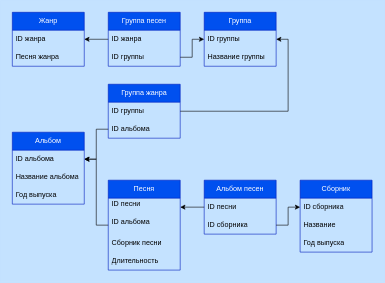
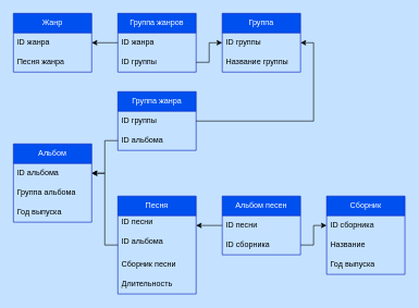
  <mxCell id="0" />
  <mxCell id="1" parent="0" />
  <mxCell id="2" value="&lt;font style=&quot;vertical-align: inherit;&quot;&gt;&lt;font style=&quot;vertical-align: inherit;&quot;&gt;Жанр&lt;/font&gt;&lt;/font&gt;" style="swimlane;fontStyle=0;childLayout=stackLayout;horizontal=1;startSize=30;horizontalStack=0;resizeParent=1;resizeParentMax=0;resizeLast=0;collapsible=1;marginBottom=0;whiteSpace=wrap;html=1;fillColor=#0050ef;strokeColor=#001DBC;fontColor=#ffffff;" vertex="1" parent="1"><mxGeometry x="20" y="20" width="120" height="90" as="geometry" /></mxCell>
  <mxCell id="3" value="&lt;font style=&quot;vertical-align: inherit;&quot;&gt;&lt;font style=&quot;vertical-align: inherit;&quot;&gt;ID жанра&lt;/font&gt;&lt;/font&gt;" style="text;strokeColor=none;fillColor=none;align=left;verticalAlign=middle;spacingLeft=4;spacingRight=4;overflow=hidden;points=[[0,0.5],[1,0.5]];portConstraint=eastwest;rotatable=0;whiteSpace=wrap;html=1;" vertex="1" parent="2"><mxGeometry y="30" width="120" height="30" as="geometry" /></mxCell>
  <mxCell id="4" value="&lt;font style=&quot;vertical-align: inherit;&quot;&gt;&lt;font style=&quot;vertical-align: inherit;&quot;&gt;Песня жанра&lt;/font&gt;&lt;/font&gt;" style="text;strokeColor=none;fillColor=none;align=left;verticalAlign=middle;spacingLeft=4;spacingRight=4;overflow=hidden;points=[[0,0.5],[1,0.5]];portConstraint=eastwest;rotatable=0;whiteSpace=wrap;html=1;" vertex="1" parent="2"><mxGeometry y="60" width="120" height="30" as="geometry" /></mxCell>
- <mxCell id="5" value="Группа песен" style="swimlane;fontStyle=0;childLayout=stackLayout;horizontal=1;startSize=30;horizontalStack=0;resizeParent=1;resizeParentMax=0;resizeLast=0;collapsible=1;marginBottom=0;whiteSpace=wrap;html=1;fillColor=#0050ef;fontColor=#ffffff;strokeColor=#001DBC;" vertex="1" parent="1"><mxGeometry x="180" y="20" width="120" height="90" as="geometry" /></mxCell>
+ <mxCell id="5" value="Группа жанров" style="swimlane;fontStyle=0;childLayout=stackLayout;horizontal=1;startSize=30;horizontalStack=0;resizeParent=1;resizeParentMax=0;resizeLast=0;collapsible=1;marginBottom=0;whiteSpace=wrap;html=1;fillColor=#0050ef;fontColor=#ffffff;strokeColor=#001DBC;" vertex="1" parent="1"><mxGeometry x="180" y="20" width="120" height="90" as="geometry" /></mxCell>
  <mxCell id="6" value="ID жанра" style="text;strokeColor=none;fillColor=none;align=left;verticalAlign=middle;spacingLeft=4;spacingRight=4;overflow=hidden;points=[[0,0.5],[1,0.5]];portConstraint=eastwest;rotatable=0;whiteSpace=wrap;html=1;" vertex="1" parent="5"><mxGeometry y="30" width="120" height="30" as="geometry" /></mxCell>
  <mxCell id="7" value="ID группы" style="text;strokeColor=none;fillColor=none;align=left;verticalAlign=middle;spacingLeft=4;spacingRight=4;overflow=hidden;points=[[0,0.5],[1,0.5]];portConstraint=eastwest;rotatable=0;whiteSpace=wrap;html=1;" vertex="1" parent="5"><mxGeometry y="60" width="120" height="30" as="geometry" /></mxCell>
  <mxCell id="8" value="Группа" style="swimlane;fontStyle=0;childLayout=stackLayout;horizontal=1;startSize=30;horizontalStack=0;resizeParent=1;resizeParentMax=0;resizeLast=0;collapsible=1;marginBottom=0;whiteSpace=wrap;html=1;fillColor=#0050ef;fontColor=#ffffff;strokeColor=#001DBC;" vertex="1" parent="1"><mxGeometry x="340" y="20" width="120" height="90" as="geometry" /></mxCell>
  <mxCell id="9" value="&lt;font style=&quot;vertical-align: inherit;&quot;&gt;&lt;font style=&quot;vertical-align: inherit;&quot;&gt;ID группы&lt;/font&gt;&lt;/font&gt;" style="text;strokeColor=none;fillColor=none;align=left;verticalAlign=middle;spacingLeft=4;spacingRight=4;overflow=hidden;points=[[0,0.5],[1,0.5]];portConstraint=eastwest;rotatable=0;whiteSpace=wrap;html=1;" vertex="1" parent="8"><mxGeometry y="30" width="120" height="30" as="geometry" /></mxCell>
  <mxCell id="10" value="Название группы" style="text;strokeColor=none;fillColor=none;align=left;verticalAlign=middle;spacingLeft=4;spacingRight=4;overflow=hidden;points=[[0,0.5],[1,0.5]];portConstraint=eastwest;rotatable=0;whiteSpace=wrap;html=1;" vertex="1" parent="8"><mxGeometry y="60" width="120" height="30" as="geometry" /></mxCell>
  <mxCell id="11" value="Песня" style="swimlane;fontStyle=0;childLayout=stackLayout;horizontal=1;startSize=30;horizontalStack=0;resizeParent=1;resizeParentMax=0;resizeLast=0;collapsible=1;marginBottom=0;whiteSpace=wrap;html=1;fillColor=#0050ef;fontColor=#ffffff;strokeColor=#001DBC;" vertex="1" parent="1"><mxGeometry x="180" y="300" width="120" height="150" as="geometry" /></mxCell>
  <mxCell id="12" value="&lt;font style=&quot;vertical-align: inherit;&quot;&gt;&lt;font style=&quot;vertical-align: inherit;&quot;&gt;&lt;font style=&quot;vertical-align: inherit;&quot;&gt;&lt;font style=&quot;vertical-align: inherit;&quot;&gt;&lt;font style=&quot;vertical-align: inherit;&quot;&gt;&lt;font style=&quot;vertical-align: inherit;&quot;&gt;ID песни&lt;br&gt;&lt;br&gt;&lt;/font&gt;&lt;/font&gt;&lt;/font&gt;&lt;/font&gt;&lt;/font&gt;&lt;/font&gt;" style="text;strokeColor=none;fillColor=none;align=left;verticalAlign=middle;spacingLeft=4;spacingRight=4;overflow=hidden;points=[[0,0.5],[1,0.5]];portConstraint=eastwest;rotatable=0;whiteSpace=wrap;html=1;" vertex="1" parent="11"><mxGeometry y="30" width="120" height="30" as="geometry" /></mxCell>
  <mxCell id="13" value="&lt;font style=&quot;vertical-align: inherit;&quot;&gt;&lt;font style=&quot;vertical-align: inherit;&quot;&gt;&lt;font style=&quot;vertical-align: inherit;&quot;&gt;&lt;font style=&quot;vertical-align: inherit;&quot;&gt;&lt;font style=&quot;vertical-align: inherit;&quot;&gt;&lt;font style=&quot;vertical-align: inherit;&quot;&gt;&lt;font style=&quot;vertical-align: inherit;&quot;&gt;&lt;font style=&quot;vertical-align: inherit;&quot;&gt;ID альбома&lt;/font&gt;&lt;/font&gt;&lt;br&gt;&lt;br&gt;&lt;/font&gt;&lt;/font&gt;&lt;/font&gt;&lt;/font&gt;&lt;/font&gt;&lt;/font&gt;" style="text;strokeColor=none;fillColor=none;align=left;verticalAlign=middle;spacingLeft=4;spacingRight=4;overflow=hidden;points=[[0,0.5],[1,0.5]];portConstraint=eastwest;rotatable=0;whiteSpace=wrap;html=1;" vertex="1" parent="11"><mxGeometry y="60" width="120" height="30" as="geometry" /></mxCell>
  <mxCell id="14" value="&lt;font style=&quot;vertical-align: inherit;&quot;&gt;&lt;font style=&quot;vertical-align: inherit;&quot;&gt;&lt;font style=&quot;vertical-align: inherit;&quot;&gt;&lt;font style=&quot;vertical-align: inherit;&quot;&gt;&lt;font style=&quot;vertical-align: inherit;&quot;&gt;&lt;font style=&quot;vertical-align: inherit;&quot;&gt;&lt;font style=&quot;vertical-align: inherit;&quot;&gt;&lt;font style=&quot;vertical-align: inherit;&quot;&gt;Сборник песни&lt;/font&gt;&lt;/font&gt;&lt;br&gt;&lt;/font&gt;&lt;/font&gt;&lt;/font&gt;&lt;/font&gt;&lt;/font&gt;&lt;/font&gt;" style="text;strokeColor=none;fillColor=none;align=left;verticalAlign=middle;spacingLeft=4;spacingRight=4;overflow=hidden;points=[[0,0.5],[1,0.5]];portConstraint=eastwest;rotatable=0;whiteSpace=wrap;html=1;" vertex="1" parent="11"><mxGeometry y="90" width="120" height="30" as="geometry" /></mxCell>
  <mxCell id="15" value="&lt;font style=&quot;vertical-align: inherit;&quot;&gt;&lt;font style=&quot;vertical-align: inherit;&quot;&gt;&lt;font style=&quot;vertical-align: inherit;&quot;&gt;&lt;font style=&quot;vertical-align: inherit;&quot;&gt;&lt;font style=&quot;vertical-align: inherit;&quot;&gt;&lt;font style=&quot;vertical-align: inherit;&quot;&gt;&lt;font style=&quot;vertical-align: inherit;&quot;&gt;&lt;font style=&quot;vertical-align: inherit;&quot;&gt;&lt;font style=&quot;vertical-align: inherit;&quot;&gt;&lt;font style=&quot;vertical-align: inherit;&quot;&gt;Длительность&lt;/font&gt;&lt;/font&gt;&lt;/font&gt;&lt;/font&gt;&lt;br&gt;&lt;/font&gt;&lt;/font&gt;&lt;/font&gt;&lt;/font&gt;&lt;/font&gt;&lt;/font&gt;" style="text;strokeColor=none;fillColor=none;align=left;verticalAlign=middle;spacingLeft=4;spacingRight=4;overflow=hidden;points=[[0,0.5],[1,0.5]];portConstraint=eastwest;rotatable=0;whiteSpace=wrap;html=1;" vertex="1" parent="11"><mxGeometry y="120" width="120" height="30" as="geometry" /></mxCell>
  <mxCell id="16" value="&lt;font style=&quot;vertical-align: inherit;&quot;&gt;&lt;font style=&quot;vertical-align: inherit;&quot;&gt;Альбом&lt;/font&gt;&lt;/font&gt;" style="swimlane;fontStyle=0;childLayout=stackLayout;horizontal=1;startSize=30;horizontalStack=0;resizeParent=1;resizeParentMax=0;resizeLast=0;collapsible=1;marginBottom=0;whiteSpace=wrap;html=1;fillColor=#0050ef;fontColor=#ffffff;strokeColor=#001DBC;" vertex="1" parent="1"><mxGeometry x="20" y="220" width="120" height="120" as="geometry" /></mxCell>
  <mxCell id="17" value="ID альбома" style="text;strokeColor=none;fillColor=none;align=left;verticalAlign=middle;spacingLeft=4;spacingRight=4;overflow=hidden;points=[[0,0.5],[1,0.5]];portConstraint=eastwest;rotatable=0;whiteSpace=wrap;html=1;" vertex="1" parent="16"><mxGeometry y="30" width="120" height="30" as="geometry" /></mxCell>
- <mxCell id="18" value="Название альбома" style="text;strokeColor=none;fillColor=none;align=left;verticalAlign=middle;spacingLeft=4;spacingRight=4;overflow=hidden;points=[[0,0.5],[1,0.5]];portConstraint=eastwest;rotatable=0;whiteSpace=wrap;html=1;" vertex="1" parent="16"><mxGeometry y="60" width="120" height="30" as="geometry" /></mxCell>
+ <mxCell id="18" value="Группа альбома" style="text;strokeColor=none;fillColor=none;align=left;verticalAlign=middle;spacingLeft=4;spacingRight=4;overflow=hidden;points=[[0,0.5],[1,0.5]];portConstraint=eastwest;rotatable=0;whiteSpace=wrap;html=1;" vertex="1" parent="16"><mxGeometry y="60" width="120" height="30" as="geometry" /></mxCell>
  <mxCell id="19" value="Год выпуска&amp;nbsp;" style="text;strokeColor=none;fillColor=none;align=left;verticalAlign=middle;spacingLeft=4;spacingRight=4;overflow=hidden;points=[[0,0.5],[1,0.5]];portConstraint=eastwest;rotatable=0;whiteSpace=wrap;html=1;" vertex="1" parent="16"><mxGeometry y="90" width="120" height="30" as="geometry" /></mxCell>
  <mxCell id="20" value="&lt;font style=&quot;vertical-align: inherit;&quot;&gt;&lt;font style=&quot;vertical-align: inherit;&quot;&gt;Группа жанра&lt;/font&gt;&lt;/font&gt;" style="swimlane;fontStyle=0;childLayout=stackLayout;horizontal=1;startSize=30;horizontalStack=0;resizeParent=1;resizeParentMax=0;resizeLast=0;collapsible=1;marginBottom=0;whiteSpace=wrap;html=1;fillColor=#0050ef;fontColor=#ffffff;strokeColor=#001DBC;" vertex="1" parent="1"><mxGeometry x="180" y="140" width="120" height="90" as="geometry" /></mxCell>
  <mxCell id="21" value="ID группы" style="text;strokeColor=none;fillColor=none;align=left;verticalAlign=middle;spacingLeft=4;spacingRight=4;overflow=hidden;points=[[0,0.5],[1,0.5]];portConstraint=eastwest;rotatable=0;whiteSpace=wrap;html=1;" vertex="1" parent="20"><mxGeometry y="30" width="120" height="30" as="geometry" /></mxCell>
  <mxCell id="22" value="ID альбома" style="text;strokeColor=none;fillColor=none;align=left;verticalAlign=middle;spacingLeft=4;spacingRight=4;overflow=hidden;points=[[0,0.5],[1,0.5]];portConstraint=eastwest;rotatable=0;whiteSpace=wrap;html=1;" vertex="1" parent="20"><mxGeometry y="60" width="120" height="30" as="geometry" /></mxCell>
  <mxCell id="23" value="Альбом песен" style="swimlane;fontStyle=0;childLayout=stackLayout;horizontal=1;startSize=30;horizontalStack=0;resizeParent=1;resizeParentMax=0;resizeLast=0;collapsible=1;marginBottom=0;whiteSpace=wrap;html=1;fillColor=#0050ef;fontColor=#ffffff;strokeColor=#001DBC;" vertex="1" parent="1"><mxGeometry x="340" y="300" width="120" height="90" as="geometry" /></mxCell>
  <mxCell id="24" value="ID песни" style="text;strokeColor=none;fillColor=none;align=left;verticalAlign=middle;spacingLeft=4;spacingRight=4;overflow=hidden;points=[[0,0.5],[1,0.5]];portConstraint=eastwest;rotatable=0;whiteSpace=wrap;html=1;" vertex="1" parent="23"><mxGeometry y="30" width="120" height="30" as="geometry" /></mxCell>
  <mxCell id="25" value="ID сборника" style="text;strokeColor=none;fillColor=none;align=left;verticalAlign=middle;spacingLeft=4;spacingRight=4;overflow=hidden;points=[[0,0.5],[1,0.5]];portConstraint=eastwest;rotatable=0;whiteSpace=wrap;html=1;" vertex="1" parent="23"><mxGeometry y="60" width="120" height="30" as="geometry" /></mxCell>
  <mxCell id="26" value="Сборник" style="swimlane;fontStyle=0;childLayout=stackLayout;horizontal=1;startSize=30;horizontalStack=0;resizeParent=1;resizeParentMax=0;resizeLast=0;collapsible=1;marginBottom=0;whiteSpace=wrap;html=1;fillColor=#0050ef;fontColor=#ffffff;strokeColor=#001DBC;" vertex="1" parent="1"><mxGeometry x="500" y="300" width="120" height="120" as="geometry" /></mxCell>
  <mxCell id="27" value="ID сборника" style="text;strokeColor=none;fillColor=none;align=left;verticalAlign=middle;spacingLeft=4;spacingRight=4;overflow=hidden;points=[[0,0.5],[1,0.5]];portConstraint=eastwest;rotatable=0;whiteSpace=wrap;html=1;" vertex="1" parent="26"><mxGeometry y="30" width="120" height="30" as="geometry" /></mxCell>
  <mxCell id="28" value="Название" style="text;strokeColor=none;fillColor=none;align=left;verticalAlign=middle;spacingLeft=4;spacingRight=4;overflow=hidden;points=[[0,0.5],[1,0.5]];portConstraint=eastwest;rotatable=0;whiteSpace=wrap;html=1;" vertex="1" parent="26"><mxGeometry y="60" width="120" height="30" as="geometry" /></mxCell>
  <mxCell id="29" value="Год выпуска" style="text;strokeColor=none;fillColor=none;align=left;verticalAlign=middle;spacingLeft=4;spacingRight=4;overflow=hidden;points=[[0,0.5],[1,0.5]];portConstraint=eastwest;rotatable=0;whiteSpace=wrap;html=1;" vertex="1" parent="26"><mxGeometry y="90" width="120" height="30" as="geometry" /></mxCell>
  <mxCell id="30" style="edgeStyle=orthogonalEdgeStyle;rounded=0;orthogonalLoop=1;jettySize=auto;html=1;exitX=0;exitY=0.5;exitDx=0;exitDy=0;entryX=1;entryY=0.5;entryDx=0;entryDy=0;" edge="1" parent="1" source="6" target="3"><mxGeometry relative="1" as="geometry" /></mxCell>
  <mxCell id="31" style="edgeStyle=orthogonalEdgeStyle;rounded=0;orthogonalLoop=1;jettySize=auto;html=1;exitX=1;exitY=0.5;exitDx=0;exitDy=0;entryX=0;entryY=0.5;entryDx=0;entryDy=0;" edge="1" parent="1" source="7" target="9"><mxGeometry relative="1" as="geometry" /></mxCell>
  <mxCell id="32" style="edgeStyle=orthogonalEdgeStyle;rounded=0;orthogonalLoop=1;jettySize=auto;html=1;exitX=1;exitY=0.5;exitDx=0;exitDy=0;entryX=1;entryY=0.5;entryDx=0;entryDy=0;" edge="1" parent="1" source="21" target="9"><mxGeometry relative="1" as="geometry" /></mxCell>
  <mxCell id="33" style="edgeStyle=orthogonalEdgeStyle;rounded=0;orthogonalLoop=1;jettySize=auto;html=1;exitX=0;exitY=0.5;exitDx=0;exitDy=0;entryX=1;entryY=0.5;entryDx=0;entryDy=0;" edge="1" parent="1" source="22" target="17"><mxGeometry relative="1" as="geometry" /></mxCell>
  <mxCell id="34" style="edgeStyle=orthogonalEdgeStyle;rounded=0;orthogonalLoop=1;jettySize=auto;html=1;exitX=0;exitY=0.5;exitDx=0;exitDy=0;" edge="1" parent="1" source="13" target="17"><mxGeometry relative="1" as="geometry" /></mxCell>
  <mxCell id="35" value="" style="endArrow=classic;html=1;rounded=0;" edge="1" parent="1" source="24" target="12"><mxGeometry width="50" height="50" relative="1" as="geometry"><mxPoint x="360" y="330" as="sourcePoint" /><mxPoint x="410" y="280" as="targetPoint" /></mxGeometry></mxCell>
  <mxCell id="36" style="edgeStyle=orthogonalEdgeStyle;rounded=0;orthogonalLoop=1;jettySize=auto;html=1;exitX=1;exitY=0.5;exitDx=0;exitDy=0;entryX=0;entryY=0.5;entryDx=0;entryDy=0;" edge="1" parent="1" source="25" target="27"><mxGeometry relative="1" as="geometry" /></mxCell>
